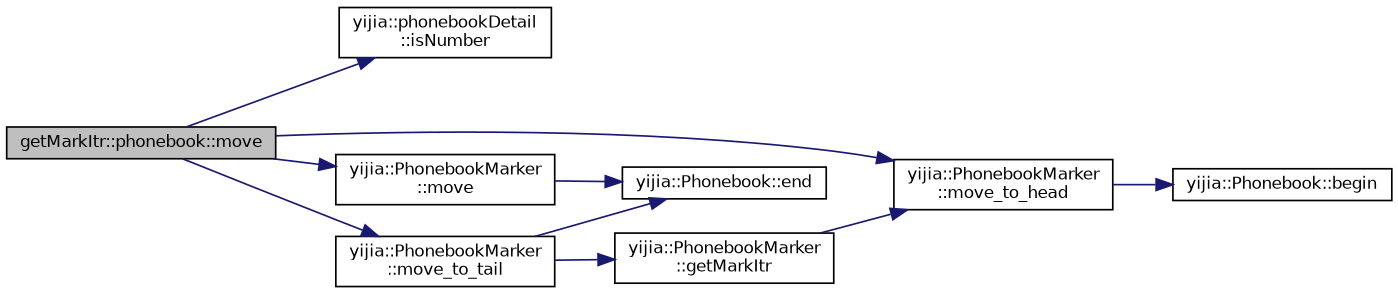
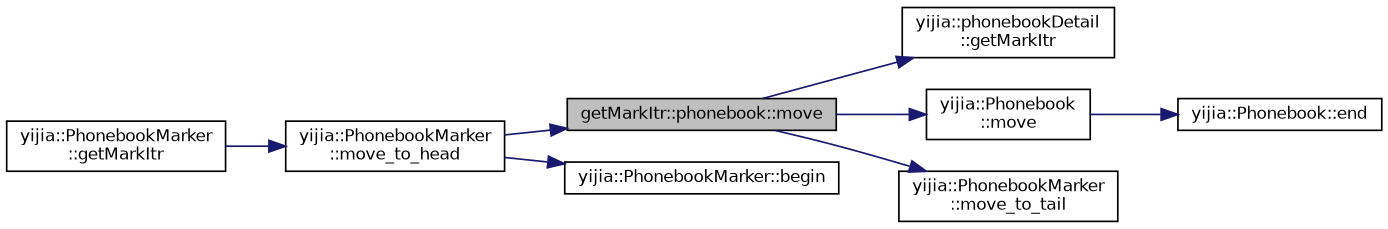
  digraph {
    rankdir=LR
    node [color=black fillcolor=white fontname=Helvetica fontsize=10 shape=record style=filled]
    edge [color=midnightblue fontname=Helvetica fontsize=10 labelfontname=Helvetica labelfontsize=10 style=solid]
    n1 [fillcolor=grey75 fontcolor=black height=0.2 label="getMarkItr::phonebook::move" width=0.4]
-   n2 [height=0.2 label="yijia::phonebookDetail\l::isNumber" width=0.4]
-   n3 [height=0.2 label="yijia::PhonebookMarker\l::move" width=0.4]
+   n2 [height=0.2 label="yijia::phonebookDetail\l::getMarkItr" width=0.4]
+   n3 [height=0.2 label="yijia::Phonebook\l::move" width=0.4]
    n4 [height=0.2 label="yijia::PhonebookMarker\l::move_to_head" width=0.4]
    n5 [height=0.2 label="yijia::PhonebookMarker\l::move_to_tail" width=0.4]
    n6 [height=0.2 label="yijia::Phonebook::end" width=0.4]
-   n7 [height=0.2 label="yijia::Phonebook::begin" width=0.4]
+   n7 [height=0.2 label="yijia::PhonebookMarker::begin" width=0.4]
    n8 [height=0.2 label="yijia::PhonebookMarker\l::getMarkItr" width=0.4]
    n1 -> n2
    n1 -> n3
-   n1 -> n4
+   n4 -> n1
    n1 -> n5
    n3 -> n6
    n4 -> n7
-   n5 -> n6
-   n5 -> n8
    n8 -> n4
  }
